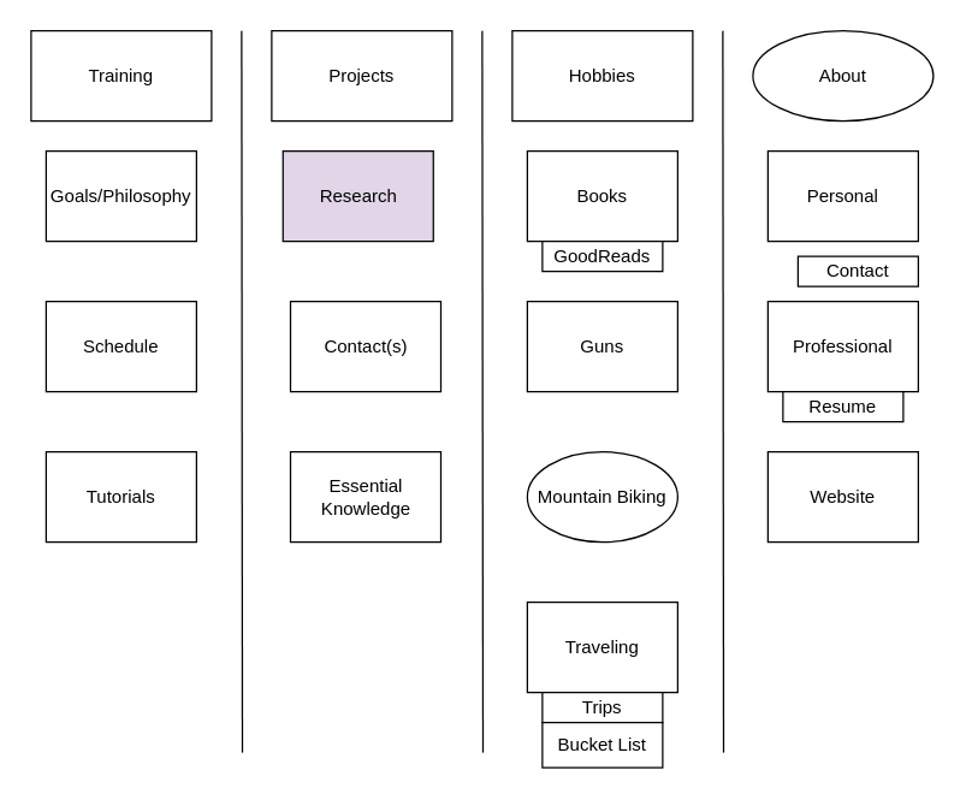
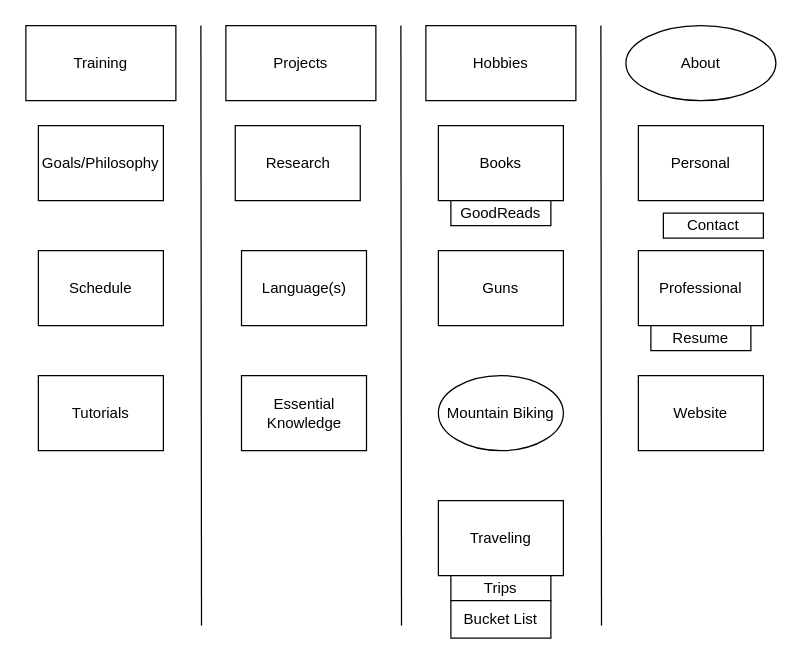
  <mxCell id="0" />
  <mxCell id="1" parent="0" />
  <mxCell id="2" value="Training" style="rounded=0;whiteSpace=wrap;html=1;" vertex="1" parent="1"><mxGeometry x="20" y="20" width="120" height="60" as="geometry" /></mxCell>
  <mxCell id="3" value="Projects" style="rounded=0;whiteSpace=wrap;html=1;" vertex="1" parent="1"><mxGeometry x="180" y="20" width="120" height="60" as="geometry" /></mxCell>
  <mxCell id="4" value="Hobbies" style="rounded=0;whiteSpace=wrap;html=1;" vertex="1" parent="1"><mxGeometry x="340" y="20" width="120" height="60" as="geometry" /></mxCell>
  <mxCell id="5" value="Goals/Philosophy" style="rounded=0;whiteSpace=wrap;html=1;" vertex="1" parent="1"><mxGeometry x="30" y="100" width="100" height="60" as="geometry" /></mxCell>
  <mxCell id="6" value="Tutorials" style="rounded=0;whiteSpace=wrap;html=1;" vertex="1" parent="1"><mxGeometry x="30" y="300" width="100" height="60" as="geometry" /></mxCell>
  <mxCell id="7" value="Schedule" style="rounded=0;whiteSpace=wrap;html=1;" vertex="1" parent="1"><mxGeometry x="30" y="200" width="100" height="60" as="geometry" /></mxCell>
- <mxCell id="8" value="Research" style="rounded=0;whiteSpace=wrap;html=1;fillColor=#e1d5e7;" vertex="1" parent="1"><mxGeometry x="187.5" y="100" width="100" height="60" as="geometry" /></mxCell>
+ <mxCell id="8" value="Research" style="rounded=0;whiteSpace=wrap;html=1;" vertex="1" parent="1"><mxGeometry x="187.5" y="100" width="100" height="60" as="geometry" /></mxCell>
  <mxCell id="9" value="Books&lt;span style=&quot;font-family: &amp;#34;helvetica&amp;#34; , &amp;#34;arial&amp;#34; , sans-serif ; font-size: 0px ; white-space: nowrap&quot;&gt;%3CmxGraphModel%3E%3Croot%3E%3CmxCell%20id%3D%220%22%2F%3E%3CmxCell%20id%3D%221%22%20parent%3D%220%22%2F%3E%3CmxCell%20id%3D%222%22%20value%3D%22Tutorials%22%20style%3D%22rounded%3D0%3BwhiteSpace%3Dwrap%3Bhtml%3D1%3B%22%20vertex%3D%221%22%20parent%3D%221%22%3E%3CmxGeometry%20x%3D%22180%22%20y%3D%22200%22%20width%3D%2280%22%20height%3D%2260%22%20as%3D%22geometry%22%2F%3E%3C%2FmxCell%3E%3C%2Froot%3E%3C%2FmxGraphModel%3E&lt;/span&gt;" style="rounded=0;whiteSpace=wrap;html=1;" vertex="1" parent="1"><mxGeometry x="350" y="100" width="100" height="60" as="geometry" /></mxCell>
  <mxCell id="10" value="Guns" style="rounded=0;whiteSpace=wrap;html=1;" vertex="1" parent="1"><mxGeometry x="350" y="200" width="100" height="60" as="geometry" /></mxCell>
  <mxCell id="11" value="Mountain Biking" style="ellipse;whiteSpace=wrap;html=1;" vertex="1" parent="1"><mxGeometry x="350" y="300" width="100" height="60" as="geometry" /></mxCell>
  <mxCell id="12" value="Traveling&lt;span style=&quot;font-family: &amp;#34;helvetica&amp;#34; , &amp;#34;arial&amp;#34; , sans-serif ; font-size: 0px ; white-space: nowrap&quot;&gt;%3CmxGraphModel%3E%3Croot%3E%3CmxCell%20id%3D%220%22%2F%3E%3CmxCell%20id%3D%221%22%20parent%3D%220%22%2F%3E%3CmxCell%20id%3D%222%22%20value%3D%22Books%26lt%3Bspan%20style%3D%26quot%3Bfont-family%3A%20%26amp%3B%2334%3Bhelvetica%26amp%3B%2334%3B%20%2C%20%26amp%3B%2334%3Barial%26amp%3B%2334%3B%20%2C%20sans-serif%20%3B%20font-size%3A%200px%20%3B%20white-space%3A%20nowrap%26quot%3B%26gt%3B%253CmxGraphModel%253E%253Croot%253E%253CmxCell%2520id%253D%25220%2522%252F%253E%253CmxCell%2520id%253D%25221%2522%2520parent%253D%25220%2522%252F%253E%253CmxCell%2520id%253D%25222%2522%2520value%253D%2522Tutorials%2522%2520style%253D%2522rounded%253D0%253BwhiteSpace%253Dwrap%253Bhtml%253D1%253B%2522%2520vertex%253D%25221%2522%2520parent%253D%25221%2522%253E%253CmxGeometry%2520x%253D%2522180%2522%2520y%253D%2522200%2522%2520width%253D%252280%2522%2520height%253D%252260%2522%2520as%253D%2522geometry%2522%252F%253E%253C%252FmxCell%253E%253C%252Froot%253E%253C%252FmxGraphModel%253E%26lt%3B%2Fspan%26gt%3B%22%20style%3D%22rounded%3D0%3BwhiteSpace%3Dwrap%3Bhtml%3D1%3B%22%20vertex%3D%221%22%20parent%3D%221%22%3E%3CmxGeometry%20x%3D%22420%22%20y%3D%22140%22%20width%3D%2280%22%20height%3D%2260%22%20as%3D%22geometry%22%2F%3E%3C%2FmxCell%3E%3C%2Froot%3E%3C%2FmxGraphModel%3E&lt;/span&gt;" style="rounded=0;whiteSpace=wrap;html=1;" vertex="1" parent="1"><mxGeometry x="350" y="400" width="100" height="60" as="geometry" /></mxCell>
  <mxCell id="13" value="About" style="ellipse;whiteSpace=wrap;html=1;" vertex="1" parent="1"><mxGeometry x="500" y="20" width="120" height="60" as="geometry" /></mxCell>
  <mxCell id="14" value="Personal" style="rounded=0;whiteSpace=wrap;html=1;" vertex="1" parent="1"><mxGeometry x="510" y="100" width="100" height="60" as="geometry" /></mxCell>
  <mxCell id="15" value="Professional" style="rounded=0;whiteSpace=wrap;html=1;" vertex="1" parent="1"><mxGeometry x="510" y="200" width="100" height="60" as="geometry" /></mxCell>
- <mxCell id="16" value="Contact(s)" style="rounded=0;whiteSpace=wrap;html=1;" vertex="1" parent="1"><mxGeometry x="192.5" y="200" width="100" height="60" as="geometry" /></mxCell>
+ <mxCell id="16" value="Language(s)" style="rounded=0;whiteSpace=wrap;html=1;" vertex="1" parent="1"><mxGeometry x="192.5" y="200" width="100" height="60" as="geometry" /></mxCell>
  <mxCell id="17" value="Essential Knowledge" style="rounded=0;whiteSpace=wrap;html=1;" vertex="1" parent="1"><mxGeometry x="192.5" y="300" width="100" height="60" as="geometry" /></mxCell>
  <mxCell id="18" value="Resume" style="rounded=0;whiteSpace=wrap;html=1;" vertex="1" parent="1"><mxGeometry x="520" y="260" width="80" height="20" as="geometry" /></mxCell>
  <mxCell id="19" value="Contact" style="rounded=0;whiteSpace=wrap;html=1;" vertex="1" parent="1"><mxGeometry x="530" y="170" width="80" height="20" as="geometry" /></mxCell>
  <mxCell id="20" value="Trips" style="rounded=0;whiteSpace=wrap;html=1;" vertex="1" parent="1"><mxGeometry x="360" y="460" width="80" height="20" as="geometry" /></mxCell>
  <mxCell id="21" value="Bucket List" style="rounded=0;whiteSpace=wrap;html=1;" vertex="1" parent="1"><mxGeometry x="360" y="480" width="80" height="30" as="geometry" /></mxCell>
  <mxCell id="22" value="Website" style="rounded=0;whiteSpace=wrap;html=1;" vertex="1" parent="1"><mxGeometry x="510" y="300" width="100" height="60" as="geometry" /></mxCell>
  <mxCell id="23" value="GoodReads" style="rounded=0;whiteSpace=wrap;html=1;" vertex="1" parent="1"><mxGeometry x="360" y="160" width="80" height="20" as="geometry" /></mxCell>
  <mxCell id="24" value="" style="endArrow=none;html=1;" edge="1" parent="1"><mxGeometry width="50" height="50" relative="1" as="geometry"><mxPoint x="160.5" y="500" as="sourcePoint" /><mxPoint x="160" y="20" as="targetPoint" /></mxGeometry></mxCell>
  <mxCell id="25" value="" style="endArrow=none;html=1;" edge="1" parent="1"><mxGeometry width="50" height="50" relative="1" as="geometry"><mxPoint x="320.5" y="500" as="sourcePoint" /><mxPoint x="320" y="20" as="targetPoint" /></mxGeometry></mxCell>
  <mxCell id="26" value="" style="endArrow=none;html=1;" edge="1" parent="1"><mxGeometry width="50" height="50" relative="1" as="geometry"><mxPoint x="480.5" y="500" as="sourcePoint" /><mxPoint x="480" y="20" as="targetPoint" /></mxGeometry></mxCell>
